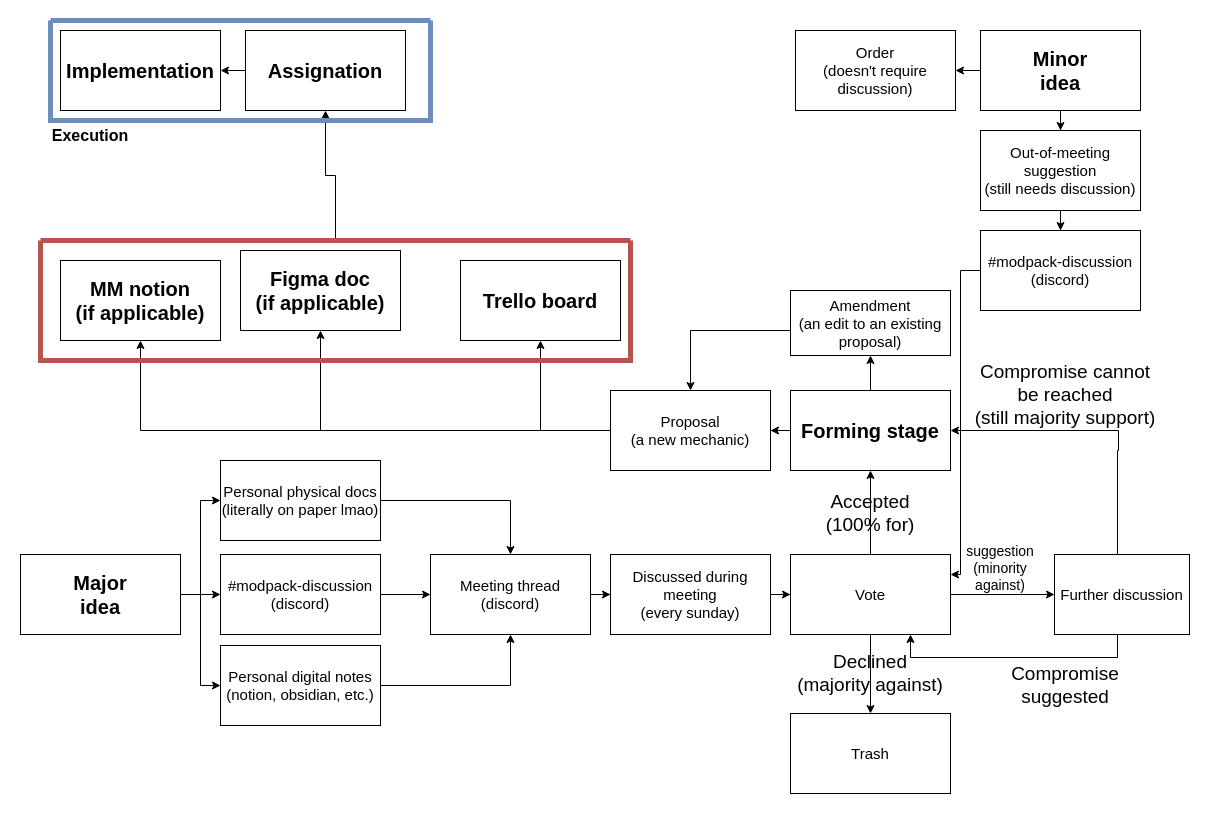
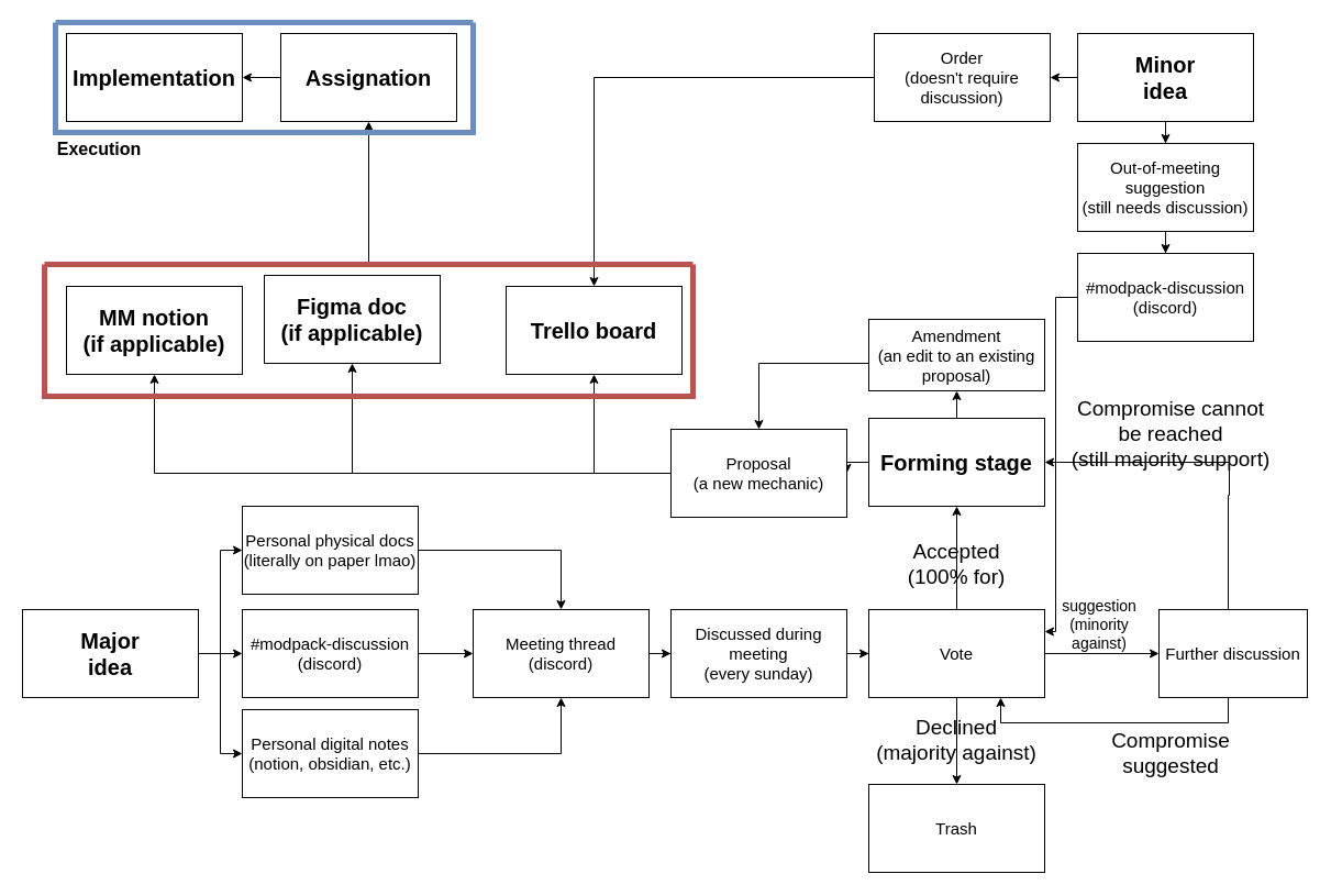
  <mxCell id="0" />
  <mxCell id="1" parent="0" />
  <mxCell id="2" style="edgeStyle=orthogonalEdgeStyle;rounded=0;orthogonalLoop=1;jettySize=auto;html=1;entryX=0;entryY=0.5;entryDx=0;entryDy=0;" edge="1" parent="1" source="5" target="9"><mxGeometry relative="1" as="geometry" /></mxCell>
  <mxCell id="3" style="edgeStyle=orthogonalEdgeStyle;rounded=0;orthogonalLoop=1;jettySize=auto;html=1;entryX=0;entryY=0.5;entryDx=0;entryDy=0;" edge="1" parent="1" source="5" target="7"><mxGeometry relative="1" as="geometry" /></mxCell>
  <mxCell id="4" style="edgeStyle=orthogonalEdgeStyle;rounded=0;orthogonalLoop=1;jettySize=auto;html=1;" edge="1" parent="1" source="5" target="40"><mxGeometry relative="1" as="geometry" /></mxCell>
  <mxCell id="5" value="&lt;font style=&quot;font-size: 20px;&quot;&gt;&lt;b&gt;Major&lt;br&gt;idea&lt;/b&gt;&lt;/font&gt;" style="rounded=0;whiteSpace=wrap;html=1;" vertex="1" parent="1"><mxGeometry y="554" width="160" height="80" as="geometry" x="20" /></mxCell>
  <mxCell id="6" style="edgeStyle=orthogonalEdgeStyle;rounded=0;orthogonalLoop=1;jettySize=auto;html=1;entryX=0.5;entryY=1;entryDx=0;entryDy=0;" edge="1" parent="1" source="7" target="11"><mxGeometry relative="1" as="geometry" /></mxCell>
  <mxCell id="7" value="&lt;font style=&quot;font-size: 15px;&quot;&gt;Personal digital notes&lt;br&gt;(notion, obsidian, etc.)&lt;br&gt;&lt;/font&gt;" style="rounded=0;whiteSpace=wrap;html=1;" vertex="1" parent="1"><mxGeometry x="220" y="645" width="160" height="80" as="geometry" /></mxCell>
  <mxCell id="8" style="edgeStyle=orthogonalEdgeStyle;rounded=0;orthogonalLoop=1;jettySize=auto;html=1;" edge="1" parent="1" source="9" target="11"><mxGeometry relative="1" as="geometry" /></mxCell>
  <mxCell id="9" value="&lt;font style=&quot;font-size: 15px;&quot;&gt;Personal physical docs&lt;br&gt;(literally on paper lmao)&lt;br&gt;&lt;/font&gt;" style="rounded=0;whiteSpace=wrap;html=1;" vertex="1" parent="1"><mxGeometry x="220" y="460" width="160" height="80" as="geometry" /></mxCell>
  <mxCell id="10" style="edgeStyle=orthogonalEdgeStyle;rounded=0;orthogonalLoop=1;jettySize=auto;html=1;" edge="1" parent="1" source="11" target="13"><mxGeometry relative="1" as="geometry" /></mxCell>
  <mxCell id="11" value="&lt;font style=&quot;font-size: 15px;&quot;&gt;Meeting thread&lt;br&gt;(discord)&lt;br&gt;&lt;/font&gt;" style="rounded=0;whiteSpace=wrap;html=1;" vertex="1" parent="1"><mxGeometry x="430" y="554" width="160" height="80" as="geometry" /></mxCell>
  <mxCell id="12" style="edgeStyle=orthogonalEdgeStyle;rounded=0;orthogonalLoop=1;jettySize=auto;html=1;" edge="1" parent="1" source="13" target="17"><mxGeometry relative="1" as="geometry" /></mxCell>
  <mxCell id="13" value="&lt;font style=&quot;font-size: 15px;&quot;&gt;Discussed during meeting&lt;br&gt;(every sunday)&lt;br&gt;&lt;/font&gt;" style="rounded=0;whiteSpace=wrap;html=1;" vertex="1" parent="1"><mxGeometry x="610" y="554" width="160" height="80" as="geometry" /></mxCell>
  <mxCell id="14" style="edgeStyle=orthogonalEdgeStyle;rounded=0;orthogonalLoop=1;jettySize=auto;html=1;" edge="1" parent="1" source="17" target="18"><mxGeometry relative="1" as="geometry" /></mxCell>
  <mxCell id="15" style="edgeStyle=orthogonalEdgeStyle;rounded=0;orthogonalLoop=1;jettySize=auto;html=1;" edge="1" parent="1" source="17" target="22"><mxGeometry relative="1" as="geometry" /></mxCell>
  <mxCell id="16" style="edgeStyle=orthogonalEdgeStyle;rounded=0;orthogonalLoop=1;jettySize=auto;html=1;" edge="1" parent="1" source="17" target="28"><mxGeometry relative="1" as="geometry" /></mxCell>
  <mxCell id="17" value="&lt;font style=&quot;font-size: 15px;&quot;&gt;Vote&lt;br&gt;&lt;/font&gt;" style="rounded=0;whiteSpace=wrap;html=1;" vertex="1" parent="1"><mxGeometry x="790" y="554" width="160" height="80" as="geometry" /></mxCell>
  <mxCell id="18" value="&lt;font style=&quot;font-size: 15px;&quot;&gt;Trash&lt;br&gt;&lt;/font&gt;" style="rounded=0;whiteSpace=wrap;html=1;" vertex="1" parent="1"><mxGeometry x="790" y="713" width="160" height="80" as="geometry" /></mxCell>
  <mxCell id="19" value="&lt;font style=&quot;font-size: 19px;&quot;&gt;Declined&lt;br&gt;(majority against)&lt;br&gt;&lt;/font&gt;" style="text;html=1;align=center;verticalAlign=middle;whiteSpace=wrap;rounded=0;" vertex="1" parent="1"><mxGeometry x="785" y="658" width="170" height="30" as="geometry" /></mxCell>
  <mxCell id="20" style="edgeStyle=orthogonalEdgeStyle;rounded=0;orthogonalLoop=1;jettySize=auto;html=1;entryX=0.75;entryY=1;entryDx=0;entryDy=0;" edge="1" parent="1" source="22" target="17"><mxGeometry relative="1" as="geometry"><mxPoint x="1117.5" y="680" as="targetPoint" /><Array as="points"><mxPoint x="1117" y="657" /><mxPoint x="910" y="657" /></Array></mxGeometry></mxCell>
  <mxCell id="21" style="edgeStyle=orthogonalEdgeStyle;rounded=0;orthogonalLoop=1;jettySize=auto;html=1;" edge="1" parent="1" source="22" target="28"><mxGeometry relative="1" as="geometry"><mxPoint x="1117.5" y="440" as="targetPoint" /><Array as="points"><mxPoint x="1117" y="450" /><mxPoint x="1118" y="430" /></Array></mxGeometry></mxCell>
  <mxCell id="22" value="&lt;font style=&quot;font-size: 15px;&quot;&gt;Further discussion&lt;br&gt;&lt;/font&gt;" style="rounded=0;whiteSpace=wrap;html=1;" vertex="1" parent="1"><mxGeometry x="1054" y="554" width="135" height="80" as="geometry" /></mxCell>
  <mxCell id="23" value="&lt;font style=&quot;font-size: 14px;&quot;&gt;suggestion&lt;br&gt;&lt;span style=&quot;&quot;&gt;(minority against)&lt;/span&gt;&lt;br&gt;&lt;/font&gt;" style="text;html=1;align=center;verticalAlign=middle;whiteSpace=wrap;rounded=0;" vertex="1" parent="1"><mxGeometry x="950" y="553" width="100" height="30" as="geometry" /></mxCell>
  <mxCell id="24" value="&lt;font style=&quot;font-size: 19px;&quot;&gt;Compromise suggested&lt;br&gt;&lt;/font&gt;" style="text;html=1;align=center;verticalAlign=middle;whiteSpace=wrap;rounded=0;" vertex="1" parent="1"><mxGeometry x="980" y="670" width="170" height="30" as="geometry" /></mxCell>
  <mxCell id="25" value="&lt;font style=&quot;font-size: 19px;&quot;&gt;Compromise cannot be reached&lt;br&gt;(still majority support)&lt;br&gt;&lt;/font&gt;" style="text;html=1;align=center;verticalAlign=middle;whiteSpace=wrap;rounded=0;" vertex="1" parent="1"><mxGeometry x="970" y="380" width="190" height="30" as="geometry" /></mxCell>
  <mxCell id="26" style="edgeStyle=orthogonalEdgeStyle;rounded=0;orthogonalLoop=1;jettySize=auto;html=1;" edge="1" parent="1" source="28" target="35"><mxGeometry relative="1" as="geometry" /></mxCell>
  <mxCell id="27" style="edgeStyle=orthogonalEdgeStyle;rounded=0;orthogonalLoop=1;jettySize=auto;html=1;entryX=0.5;entryY=1;entryDx=0;entryDy=0;" edge="1" parent="1" source="28" target="31"><mxGeometry relative="1" as="geometry" /></mxCell>
- <mxCell id="28" value="&lt;font style=&quot;&quot;&gt;&lt;b style=&quot;&quot;&gt;&lt;font style=&quot;font-size: 20px;&quot;&gt;Forming stage&lt;/font&gt;&lt;/b&gt;&lt;br&gt;&lt;/font&gt;" style="rounded=0;whiteSpace=wrap;html=1;" vertex="1" parent="1"><mxGeometry x="790" y="390" width="160" height="80" as="geometry" /></mxCell>
+ <mxCell id="28" value="&lt;font style=&quot;&quot;&gt;&lt;b style=&quot;&quot;&gt;&lt;font style=&quot;font-size: 20px;&quot;&gt;Forming stage&lt;/font&gt;&lt;/b&gt;&lt;br&gt;&lt;/font&gt;" style="rounded=0;whiteSpace=wrap;html=1;" vertex="1" parent="1"><mxGeometry x="790" y="380" width="160" height="80" as="geometry" /></mxCell>
  <mxCell id="29" value="&lt;font style=&quot;font-size: 19px;&quot;&gt;Accepted&lt;br&gt;(100% for)&lt;br&gt;&lt;/font&gt;" style="text;html=1;align=center;verticalAlign=middle;whiteSpace=wrap;rounded=0;" vertex="1" parent="1"><mxGeometry x="785" y="498" width="170" height="30" as="geometry" /></mxCell>
  <mxCell id="30" style="edgeStyle=orthogonalEdgeStyle;rounded=0;orthogonalLoop=1;jettySize=auto;html=1;entryX=0.5;entryY=0;entryDx=0;entryDy=0;" edge="1" parent="1" source="31" target="35"><mxGeometry relative="1" as="geometry"><mxPoint x="700" y="330" as="targetPoint" /><Array as="points"><mxPoint x="690" y="330" /></Array></mxGeometry></mxCell>
  <mxCell id="31" value="&lt;font style=&quot;font-size: 15px;&quot;&gt;Amendment&lt;br&gt;(an edit to an existing proposal)&lt;br&gt;&lt;/font&gt;" style="rounded=0;whiteSpace=wrap;html=1;" vertex="1" parent="1"><mxGeometry x="790" y="290" width="160" height="65" as="geometry" /></mxCell>
  <mxCell id="32" style="edgeStyle=orthogonalEdgeStyle;rounded=0;orthogonalLoop=1;jettySize=auto;html=1;" edge="1" parent="1" source="35" target="38"><mxGeometry relative="1" as="geometry" /></mxCell>
  <mxCell id="33" style="edgeStyle=orthogonalEdgeStyle;rounded=0;orthogonalLoop=1;jettySize=auto;html=1;entryX=0.5;entryY=1;entryDx=0;entryDy=0;" edge="1" parent="1" source="35" target="37"><mxGeometry relative="1" as="geometry" /></mxCell>
  <mxCell id="34" style="edgeStyle=orthogonalEdgeStyle;rounded=0;orthogonalLoop=1;jettySize=auto;html=1;entryX=0.5;entryY=1;entryDx=0;entryDy=0;" edge="1" parent="1" source="35" target="36"><mxGeometry relative="1" as="geometry"><Array as="points"><mxPoint x="540" y="430" /></Array></mxGeometry></mxCell>
  <mxCell id="35" value="&lt;font style=&quot;font-size: 15px;&quot;&gt;Proposal&lt;br&gt;(a new mechanic)&lt;br&gt;&lt;/font&gt;" style="rounded=0;whiteSpace=wrap;html=1;" vertex="1" parent="1"><mxGeometry x="610" y="390" width="160" height="80" as="geometry" /></mxCell>
  <mxCell id="36" value="&lt;font style=&quot;&quot;&gt;&lt;b style=&quot;&quot;&gt;&lt;font style=&quot;font-size: 20px;&quot;&gt;Trello board&lt;/font&gt;&lt;/b&gt;&lt;br&gt;&lt;/font&gt;" style="rounded=0;whiteSpace=wrap;html=1;" vertex="1" parent="1"><mxGeometry x="460" y="260" width="160" height="80" as="geometry" /></mxCell>
  <mxCell id="37" value="&lt;font style=&quot;font-size: 20px;&quot;&gt;&lt;b&gt;Figma doc&lt;br&gt;(if applicable)&lt;/b&gt;&lt;br&gt;&lt;/font&gt;" style="rounded=0;whiteSpace=wrap;html=1;" vertex="1" parent="1"><mxGeometry x="240" y="250" width="160" height="80" as="geometry" /></mxCell>
  <mxCell id="38" value="&lt;font style=&quot;font-size: 20px;&quot;&gt;&lt;b&gt;MM notion&lt;br style=&quot;border-color: var(--border-color);&quot;&gt;(if applicable)&lt;/b&gt;&lt;br&gt;&lt;/font&gt;" style="rounded=0;whiteSpace=wrap;html=1;" vertex="1" parent="1"><mxGeometry x="60" y="260" width="160" height="80" as="geometry" /></mxCell>
  <mxCell id="39" style="edgeStyle=orthogonalEdgeStyle;rounded=0;orthogonalLoop=1;jettySize=auto;html=1;" edge="1" parent="1" source="40" target="11"><mxGeometry relative="1" as="geometry" /></mxCell>
  <mxCell id="40" value="&lt;font style=&quot;font-size: 15px;&quot;&gt;#modpack-discussion&lt;br&gt;(discord)&lt;br&gt;&lt;/font&gt;" style="rounded=0;whiteSpace=wrap;html=1;" vertex="1" parent="1"><mxGeometry x="220" y="554" width="160" height="80" as="geometry" /></mxCell>
  <mxCell id="41" style="edgeStyle=orthogonalEdgeStyle;rounded=0;orthogonalLoop=1;jettySize=auto;html=1;entryX=0.5;entryY=0;entryDx=0;entryDy=0;" edge="1" parent="1" source="43" target="45"><mxGeometry relative="1" as="geometry" /></mxCell>
  <mxCell id="42" style="edgeStyle=orthogonalEdgeStyle;rounded=0;orthogonalLoop=1;jettySize=auto;html=1;" edge="1" parent="1" source="43" target="49"><mxGeometry relative="1" as="geometry" /></mxCell>
  <mxCell id="43" value="&lt;font style=&quot;font-size: 20px;&quot;&gt;&lt;b&gt;Minor&lt;br&gt;idea&lt;/b&gt;&lt;/font&gt;" style="rounded=0;whiteSpace=wrap;html=1;" vertex="1" parent="1"><mxGeometry x="980" y="30" width="160" height="80" as="geometry" /></mxCell>
  <mxCell id="44" style="edgeStyle=orthogonalEdgeStyle;rounded=0;orthogonalLoop=1;jettySize=auto;html=1;entryX=0.5;entryY=0;entryDx=0;entryDy=0;" edge="1" parent="1" source="45" target="47"><mxGeometry relative="1" as="geometry" /></mxCell>
  <mxCell id="45" value="&lt;span style=&quot;font-size: 15px;&quot;&gt;Out-of-meeting&lt;br&gt;suggestion&lt;br&gt;(still needs discussion)&lt;br&gt;&lt;/span&gt;" style="rounded=0;whiteSpace=wrap;html=1;" vertex="1" parent="1"><mxGeometry x="980" y="130" width="160" height="80" as="geometry" /></mxCell>
  <mxCell id="46" style="edgeStyle=orthogonalEdgeStyle;rounded=0;orthogonalLoop=1;jettySize=auto;html=1;entryX=1;entryY=0.25;entryDx=0;entryDy=0;" edge="1" parent="1" source="47" target="17"><mxGeometry relative="1" as="geometry"><Array as="points"><mxPoint x="960" y="270" /><mxPoint x="960" y="574" /></Array></mxGeometry></mxCell>
  <mxCell id="47" value="&lt;span style=&quot;font-size: 15px;&quot;&gt;#modpack-discussion&lt;/span&gt;&lt;br style=&quot;border-color: var(--border-color); font-size: 15px;&quot;&gt;&lt;span style=&quot;font-size: 15px;&quot;&gt;(discord)&lt;/span&gt;&lt;span style=&quot;font-size: 15px;&quot;&gt;&lt;br&gt;&lt;/span&gt;" style="rounded=0;whiteSpace=wrap;html=1;" vertex="1" parent="1"><mxGeometry x="980" y="230" width="160" height="80" as="geometry" /></mxCell>
+ <mxCell id="48" style="edgeStyle=orthogonalEdgeStyle;rounded=0;orthogonalLoop=1;jettySize=auto;html=1;" edge="1" parent="1" source="49" target="36"><mxGeometry relative="1" as="geometry" /></mxCell>
  <mxCell id="49" value="&lt;span style=&quot;font-size: 15px;&quot;&gt;Order&lt;br&gt;(doesn't require discussion)&lt;br&gt;&lt;/span&gt;" style="rounded=0;whiteSpace=wrap;html=1;" vertex="1" parent="1"><mxGeometry x="795" y="30" width="160" height="80" as="geometry" /></mxCell>
  <mxCell id="50" style="edgeStyle=orthogonalEdgeStyle;rounded=0;orthogonalLoop=1;jettySize=auto;html=1;entryX=0.5;entryY=1;entryDx=0;entryDy=0;" edge="1" parent="1" source="51" target="54"><mxGeometry relative="1" as="geometry" /></mxCell>
  <mxCell id="51" value="" style="swimlane;startSize=0;fillColor=default;strokeColor=#b85450;fillStyle=auto;swimlaneFillColor=none;swimlaneLine=1;glass=0;shadow=0;rounded=0;strokeWidth=5;" vertex="1" parent="1"><mxGeometry x="40" y="240" width="590" height="120" as="geometry"><mxRectangle x="20" y="250" width="50" height="40" as="alternateBounds" /></mxGeometry></mxCell>
  <mxCell id="52" value="&lt;font style=&quot;font-size: 20px;&quot;&gt;&lt;b&gt;Implementation&lt;/b&gt;&lt;br&gt;&lt;/font&gt;" style="rounded=0;whiteSpace=wrap;html=1;" vertex="1" parent="1"><mxGeometry x="60" y="30" width="160" height="80" as="geometry" /></mxCell>
  <mxCell id="53" style="edgeStyle=orthogonalEdgeStyle;rounded=0;orthogonalLoop=1;jettySize=auto;html=1;entryX=1;entryY=0.5;entryDx=0;entryDy=0;" edge="1" parent="1" source="54" target="52"><mxGeometry relative="1" as="geometry" /></mxCell>
- <mxCell id="54" value="&lt;font style=&quot;&quot;&gt;&lt;b&gt;&lt;font style=&quot;font-size: 20px;&quot;&gt;Assignation&lt;/font&gt;&lt;/b&gt;&lt;br&gt;&lt;/font&gt;" style="rounded=0;whiteSpace=wrap;html=1;" vertex="1" parent="1"><mxGeometry x="245" y="30" width="160" height="80" as="geometry" /></mxCell>
+ <mxCell id="54" value="&lt;font style=&quot;&quot;&gt;&lt;b&gt;&lt;font style=&quot;font-size: 20px;&quot;&gt;Assignation&lt;/font&gt;&lt;/b&gt;&lt;br&gt;&lt;/font&gt;" style="rounded=0;whiteSpace=wrap;html=1;" vertex="1" parent="1"><mxGeometry x="255" y="30" width="160" height="80" as="geometry" /></mxCell>
  <mxCell id="55" value="" style="swimlane;startSize=0;strokeWidth=5;fillColor=#dae8fc;strokeColor=#6c8ebf;" vertex="1" parent="1"><mxGeometry x="50" y="20" width="380" height="100" as="geometry" /></mxCell>
  <mxCell id="56" value="&lt;b&gt;&lt;font style=&quot;font-size: 16px;&quot;&gt;Execution&lt;/font&gt;&lt;/b&gt;" style="text;html=1;align=center;verticalAlign=middle;whiteSpace=wrap;rounded=0;" vertex="1" parent="1"><mxGeometry x="50" y="120" width="80" height="30" as="geometry" /></mxCell>
